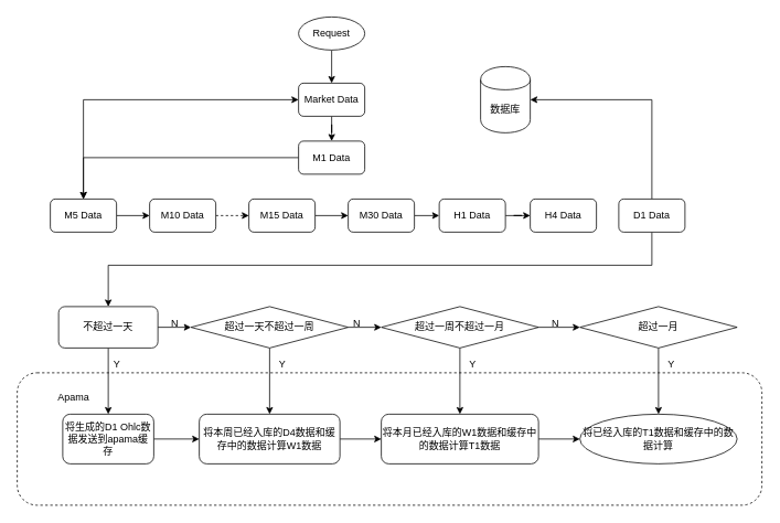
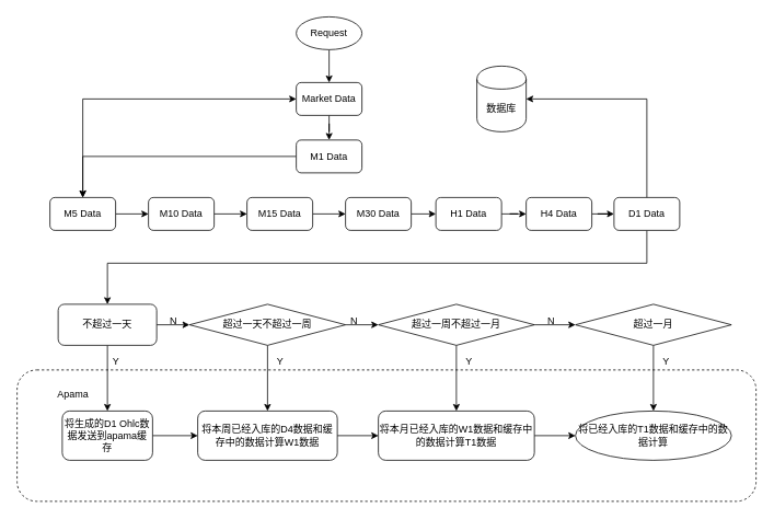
  <mxCell id="0" />
  <mxCell id="1" parent="0" />
  <mxCell id="2" value="Apama&amp;nbsp; &amp;nbsp; &amp;nbsp; &amp;nbsp; &amp;nbsp; &amp;nbsp; &amp;nbsp; &amp;nbsp; &amp;nbsp; &amp;nbsp; &amp;nbsp; &amp;nbsp; &amp;nbsp; &amp;nbsp; &amp;nbsp; &amp;nbsp; &amp;nbsp; &amp;nbsp; &amp;nbsp; &amp;nbsp; &amp;nbsp; &amp;nbsp; &amp;nbsp; &amp;nbsp; &amp;nbsp; &amp;nbsp; &amp;nbsp; &amp;nbsp; &amp;nbsp; &amp;nbsp; &amp;nbsp; &amp;nbsp; &amp;nbsp; &amp;nbsp; &amp;nbsp; &amp;nbsp; &amp;nbsp; &amp;nbsp; &amp;nbsp; &amp;nbsp; &amp;nbsp; &amp;nbsp; &amp;nbsp; &amp;nbsp; &amp;nbsp; &amp;nbsp; &amp;nbsp; &amp;nbsp; &amp;nbsp; &amp;nbsp; &amp;nbsp; &amp;nbsp; &amp;nbsp; &amp;nbsp; &amp;nbsp; &amp;nbsp; &amp;nbsp; &amp;nbsp; &amp;nbsp; &amp;nbsp; &amp;nbsp; &amp;nbsp; &amp;nbsp; &amp;nbsp; &amp;nbsp; &amp;nbsp; &amp;nbsp; &amp;nbsp; &amp;nbsp; &amp;nbsp; &amp;nbsp; &amp;nbsp; &amp;nbsp; &amp;nbsp; &amp;nbsp; &amp;nbsp; &amp;nbsp; &amp;nbsp; &amp;nbsp; &amp;nbsp; &amp;nbsp; &amp;nbsp; &amp;nbsp; &amp;nbsp; &amp;nbsp; &amp;nbsp; &amp;nbsp; &amp;nbsp; &amp;nbsp; &amp;nbsp; &amp;nbsp; &amp;nbsp; &amp;nbsp; &amp;nbsp; &amp;nbsp; &amp;nbsp; &amp;nbsp; &amp;nbsp; &amp;nbsp; &amp;nbsp; &amp;nbsp; &amp;nbsp; &amp;nbsp; &amp;nbsp; &amp;nbsp; &amp;nbsp; &amp;nbsp; &amp;nbsp; &amp;nbsp; &amp;nbsp; &amp;nbsp; &amp;nbsp; &amp;nbsp; &amp;nbsp; &amp;nbsp;&lt;br&gt;&lt;br&gt;&lt;br&gt;&lt;br&gt;&lt;br&gt;&lt;br&gt;&lt;br&gt;&lt;br&gt;" style="rounded=1;whiteSpace=wrap;html=1;shadow=0;comic=0;glass=0;dashed=1;" vertex="1" parent="1"><mxGeometry x="20" y="450" width="900" height="160" as="geometry" /></mxCell>
  <mxCell id="3" style="edgeStyle=orthogonalEdgeStyle;rounded=0;orthogonalLoop=1;jettySize=auto;html=1;entryX=0.5;entryY=0;entryDx=0;entryDy=0;startArrow=none;startFill=0;" edge="1" parent="1" source="4" target="7"><mxGeometry relative="1" as="geometry" /></mxCell>
  <mxCell id="4" value="Request" style="ellipse;whiteSpace=wrap;html=1;" vertex="1" parent="1"><mxGeometry x="360" y="20" width="80" height="40" as="geometry" /></mxCell>
  <mxCell id="5" value="" style="edgeStyle=orthogonalEdgeStyle;rounded=0;orthogonalLoop=1;jettySize=auto;html=1;startArrow=classic;startFill=1;" edge="1" parent="1" source="7" target="22"><mxGeometry relative="1" as="geometry"><mxPoint x="500" y="120" as="targetPoint" /></mxGeometry></mxCell>
  <mxCell id="6" value="" style="edgeStyle=orthogonalEdgeStyle;rounded=0;orthogonalLoop=1;jettySize=auto;html=1;startArrow=none;startFill=0;" edge="1" parent="1" source="7" target="9"><mxGeometry relative="1" as="geometry" /></mxCell>
  <mxCell id="7" value="Market Data" style="rounded=1;whiteSpace=wrap;html=1;" vertex="1" parent="1"><mxGeometry x="360" y="100" width="80" height="40" as="geometry" /></mxCell>
  <mxCell id="8" style="edgeStyle=orthogonalEdgeStyle;rounded=0;orthogonalLoop=1;jettySize=auto;html=1;entryX=0.5;entryY=0;entryDx=0;entryDy=0;startArrow=none;startFill=0;" edge="1" parent="1" source="9" target="22"><mxGeometry relative="1" as="geometry"><Array as="points"><mxPoint x="100" y="190" /></Array></mxGeometry></mxCell>
  <mxCell id="9" value="M1 Data" style="rounded=1;whiteSpace=wrap;html=1;" vertex="1" parent="1"><mxGeometry x="360" y="170" width="80" height="40" as="geometry" /></mxCell>
  <mxCell id="10" value="数据库" style="shape=cylinder;whiteSpace=wrap;html=1;boundedLbl=1;backgroundOutline=1;" vertex="1" parent="1"><mxGeometry x="580" y="80" width="60" height="80" as="geometry" /></mxCell>
- <mxCell id="11" style="edgeStyle=orthogonalEdgeStyle;rounded=0;orthogonalLoop=1;jettySize=auto;html=1;entryX=0;entryY=0.5;entryDx=0;entryDy=0;startArrow=none;startFill=0;dashed=1;" edge="1" parent="1" source="12" target="14"><mxGeometry relative="1" as="geometry" /></mxCell>
+ <mxCell id="11" style="edgeStyle=orthogonalEdgeStyle;rounded=0;orthogonalLoop=1;jettySize=auto;html=1;entryX=0;entryY=0.5;entryDx=0;entryDy=0;startArrow=none;startFill=0;" edge="1" parent="1" source="12" target="14"><mxGeometry relative="1" as="geometry" /></mxCell>
  <mxCell id="12" value="M10 Data" style="rounded=1;whiteSpace=wrap;html=1;" vertex="1" parent="1"><mxGeometry x="180" y="240" width="80" height="40" as="geometry" /></mxCell>
  <mxCell id="13" style="edgeStyle=orthogonalEdgeStyle;rounded=0;orthogonalLoop=1;jettySize=auto;html=1;entryX=0;entryY=0.5;entryDx=0;entryDy=0;startArrow=none;startFill=0;" edge="1" parent="1" source="14" target="16"><mxGeometry relative="1" as="geometry" /></mxCell>
  <mxCell id="14" value="M15 Data" style="rounded=1;whiteSpace=wrap;html=1;" vertex="1" parent="1"><mxGeometry x="300" y="240" width="80" height="40" as="geometry" /></mxCell>
  <mxCell id="15" style="edgeStyle=orthogonalEdgeStyle;rounded=0;orthogonalLoop=1;jettySize=auto;html=1;exitX=1;exitY=0.5;exitDx=0;exitDy=0;entryX=0;entryY=0.5;entryDx=0;entryDy=0;startArrow=none;startFill=0;" edge="1" parent="1" source="16" target="18"><mxGeometry relative="1" as="geometry" /></mxCell>
  <mxCell id="16" value="M30 Data" style="rounded=1;whiteSpace=wrap;html=1;" vertex="1" parent="1"><mxGeometry x="420" y="240" width="80" height="40" as="geometry" /></mxCell>
  <mxCell id="17" value="" style="edgeStyle=orthogonalEdgeStyle;rounded=0;orthogonalLoop=1;jettySize=auto;html=1;startArrow=none;startFill=0;" edge="1" parent="1" source="18" target="20"><mxGeometry relative="1" as="geometry" /></mxCell>
  <mxCell id="18" value="H1 Data" style="rounded=1;whiteSpace=wrap;html=1;" vertex="1" parent="1"><mxGeometry x="530" y="240" width="80" height="40" as="geometry" /></mxCell>
+ <mxCell id="19" value="" style="edgeStyle=orthogonalEdgeStyle;rounded=0;orthogonalLoop=1;jettySize=auto;html=1;startArrow=none;startFill=0;" edge="1" parent="1" source="20" target="25"><mxGeometry relative="1" as="geometry" /></mxCell>
  <mxCell id="20" value="H4 Data" style="rounded=1;whiteSpace=wrap;html=1;" vertex="1" parent="1"><mxGeometry x="640" y="240" width="80" height="40" as="geometry" /></mxCell>
  <mxCell id="21" style="edgeStyle=orthogonalEdgeStyle;rounded=0;orthogonalLoop=1;jettySize=auto;html=1;entryX=0;entryY=0.5;entryDx=0;entryDy=0;startArrow=none;startFill=0;" edge="1" parent="1" source="22" target="12"><mxGeometry relative="1" as="geometry" /></mxCell>
  <mxCell id="22" value="M5 Data" style="rounded=1;whiteSpace=wrap;html=1;" vertex="1" parent="1"><mxGeometry x="60" y="240" width="80" height="40" as="geometry" /></mxCell>
  <mxCell id="23" style="edgeStyle=orthogonalEdgeStyle;rounded=0;orthogonalLoop=1;jettySize=auto;html=1;entryX=0.5;entryY=0;entryDx=0;entryDy=0;startArrow=none;startFill=0;" edge="1" parent="1" source="25" target="30"><mxGeometry relative="1" as="geometry"><Array as="points"><mxPoint x="787" y="320" /><mxPoint x="130" y="320" /></Array></mxGeometry></mxCell>
  <mxCell id="24" style="edgeStyle=orthogonalEdgeStyle;rounded=0;orthogonalLoop=1;jettySize=auto;html=1;entryX=1;entryY=0.5;entryDx=0;entryDy=0;startArrow=none;startFill=0;" edge="1" parent="1" source="25" target="10"><mxGeometry relative="1" as="geometry"><Array as="points"><mxPoint x="787" y="120" /></Array></mxGeometry></mxCell>
  <mxCell id="25" value="D1 Data" style="rounded=1;whiteSpace=wrap;html=1;" vertex="1" parent="1"><mxGeometry x="747" y="240" width="80" height="40" as="geometry" /></mxCell>
  <mxCell id="26" style="edgeStyle=orthogonalEdgeStyle;rounded=0;orthogonalLoop=1;jettySize=auto;html=1;entryX=0;entryY=0.5;entryDx=0;entryDy=0;startArrow=none;startFill=0;" edge="1" parent="1" source="27" target="43"><mxGeometry relative="1" as="geometry" /></mxCell>
  <mxCell id="27" value="将生成的D1 Ohlc数据发送到apama缓存" style="rounded=1;whiteSpace=wrap;html=1;" vertex="1" parent="1"><mxGeometry x="75" y="500" width="110" height="60" as="geometry" /></mxCell>
  <mxCell id="28" value="" style="edgeStyle=orthogonalEdgeStyle;rounded=0;orthogonalLoop=1;jettySize=auto;html=1;startArrow=none;startFill=0;" edge="1" parent="1" source="30" target="33"><mxGeometry relative="1" as="geometry" /></mxCell>
  <mxCell id="29" style="edgeStyle=orthogonalEdgeStyle;rounded=0;orthogonalLoop=1;jettySize=auto;html=1;entryX=0.5;entryY=0;entryDx=0;entryDy=0;startArrow=none;startFill=0;" edge="1" parent="1" source="30" target="27"><mxGeometry relative="1" as="geometry" /></mxCell>
  <mxCell id="30" value="不超过一天" style="whiteSpace=wrap;html=1;rounded=1;" vertex="1" parent="1"><mxGeometry x="70" y="370" width="120" height="50" as="geometry" /></mxCell>
  <mxCell id="31" value="" style="edgeStyle=orthogonalEdgeStyle;rounded=0;orthogonalLoop=1;jettySize=auto;html=1;startArrow=none;startFill=0;" edge="1" parent="1" source="33" target="36"><mxGeometry relative="1" as="geometry" /></mxCell>
  <mxCell id="32" style="edgeStyle=orthogonalEdgeStyle;rounded=0;orthogonalLoop=1;jettySize=auto;html=1;entryX=0.5;entryY=0;entryDx=0;entryDy=0;startArrow=none;startFill=0;" edge="1" parent="1" source="33" target="43"><mxGeometry relative="1" as="geometry" /></mxCell>
  <mxCell id="33" value="超过一天不超过一周" style="rhombus;whiteSpace=wrap;html=1;" vertex="1" parent="1"><mxGeometry x="230" y="370" width="190" height="50" as="geometry" /></mxCell>
  <mxCell id="34" value="" style="edgeStyle=orthogonalEdgeStyle;rounded=0;orthogonalLoop=1;jettySize=auto;html=1;startArrow=none;startFill=0;" edge="1" parent="1" source="36" target="38"><mxGeometry relative="1" as="geometry" /></mxCell>
  <mxCell id="35" style="edgeStyle=orthogonalEdgeStyle;rounded=0;orthogonalLoop=1;jettySize=auto;html=1;entryX=0.5;entryY=0;entryDx=0;entryDy=0;startArrow=none;startFill=0;" edge="1" parent="1" source="36" target="45"><mxGeometry relative="1" as="geometry" /></mxCell>
  <mxCell id="36" value="超过一周不超过一月" style="rhombus;whiteSpace=wrap;html=1;" vertex="1" parent="1"><mxGeometry x="460" y="370" width="190" height="50" as="geometry" /></mxCell>
  <mxCell id="37" style="edgeStyle=orthogonalEdgeStyle;rounded=0;orthogonalLoop=1;jettySize=auto;html=1;entryX=0.5;entryY=0;entryDx=0;entryDy=0;startArrow=none;startFill=0;" edge="1" parent="1" source="38" target="46"><mxGeometry relative="1" as="geometry" /></mxCell>
  <mxCell id="38" value="超过一月" style="rhombus;whiteSpace=wrap;html=1;" vertex="1" parent="1"><mxGeometry x="700" y="370" width="190" height="50" as="geometry" /></mxCell>
  <mxCell id="39" value="N" style="text;html=1;align=center;verticalAlign=middle;resizable=0;points=[];autosize=1;" vertex="1" parent="1"><mxGeometry x="200" y="380" width="20" height="20" as="geometry" /></mxCell>
  <mxCell id="40" value="N" style="text;html=1;align=center;verticalAlign=middle;resizable=0;points=[];autosize=1;" vertex="1" parent="1"><mxGeometry x="420" y="380" width="20" height="20" as="geometry" /></mxCell>
  <mxCell id="41" value="N" style="text;html=1;align=center;verticalAlign=middle;resizable=0;points=[];autosize=1;" vertex="1" parent="1"><mxGeometry x="660" y="380" width="20" height="20" as="geometry" /></mxCell>
  <mxCell id="42" style="edgeStyle=orthogonalEdgeStyle;rounded=0;orthogonalLoop=1;jettySize=auto;html=1;entryX=0;entryY=0.5;entryDx=0;entryDy=0;startArrow=none;startFill=0;" edge="1" parent="1" source="43" target="45"><mxGeometry relative="1" as="geometry" /></mxCell>
  <mxCell id="43" value="将本周已经入库的D4数据和缓存中的数据计算W1数据" style="rounded=1;whiteSpace=wrap;html=1;" vertex="1" parent="1"><mxGeometry x="240" y="500" width="170" height="60" as="geometry" /></mxCell>
  <mxCell id="44" style="edgeStyle=orthogonalEdgeStyle;rounded=0;orthogonalLoop=1;jettySize=auto;html=1;entryX=0;entryY=0.5;entryDx=0;entryDy=0;startArrow=none;startFill=0;" edge="1" parent="1" source="45" target="46"><mxGeometry relative="1" as="geometry" /></mxCell>
  <mxCell id="45" value="将本月已经入库的W1数据和缓存中的数据计算T1数据" style="rounded=1;whiteSpace=wrap;html=1;" vertex="1" parent="1"><mxGeometry x="460" y="500" width="190" height="60" as="geometry" /></mxCell>
  <mxCell id="46" value="将已经入库的T1数据和缓存中的数据计算" style="ellipse;whiteSpace=wrap;html=1;" vertex="1" parent="1"><mxGeometry x="700" y="500" width="190" height="60" as="geometry" /></mxCell>
  <mxCell id="47" value="Y" style="text;html=1;align=center;verticalAlign=middle;resizable=0;points=[];autosize=1;" vertex="1" parent="1"><mxGeometry x="130" y="430" width="20" height="20" as="geometry" /></mxCell>
  <mxCell id="48" value="Y" style="text;html=1;align=center;verticalAlign=middle;resizable=0;points=[];autosize=1;" vertex="1" parent="1"><mxGeometry x="330" y="430" width="20" height="20" as="geometry" /></mxCell>
  <mxCell id="49" value="Y" style="text;html=1;align=center;verticalAlign=middle;resizable=0;points=[];autosize=1;" vertex="1" parent="1"><mxGeometry x="560" y="430" width="20" height="20" as="geometry" /></mxCell>
  <mxCell id="50" value="Y" style="text;html=1;align=center;verticalAlign=middle;resizable=0;points=[];autosize=1;" vertex="1" parent="1"><mxGeometry x="800" y="430" width="20" height="20" as="geometry" /></mxCell>
